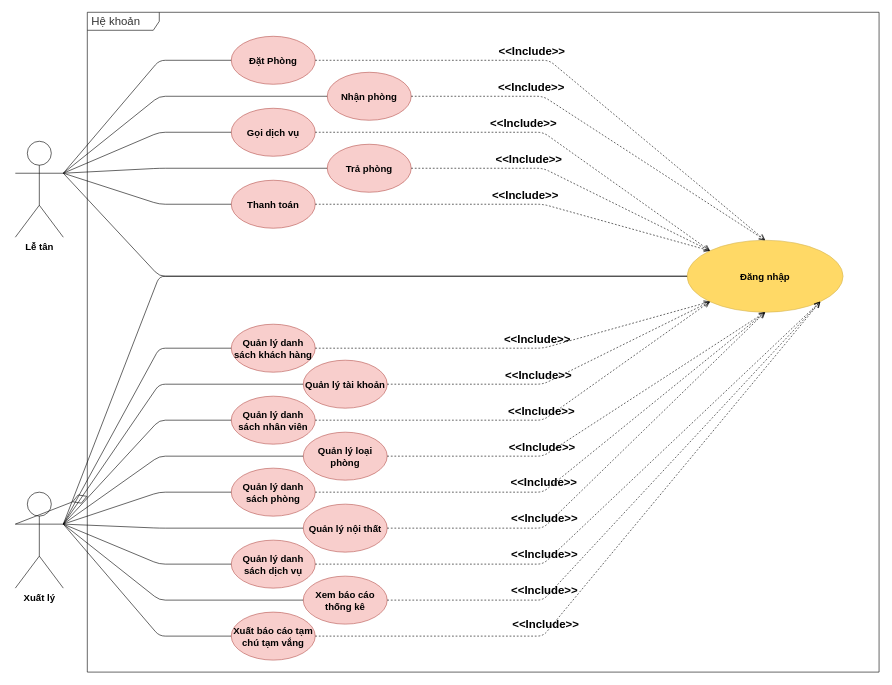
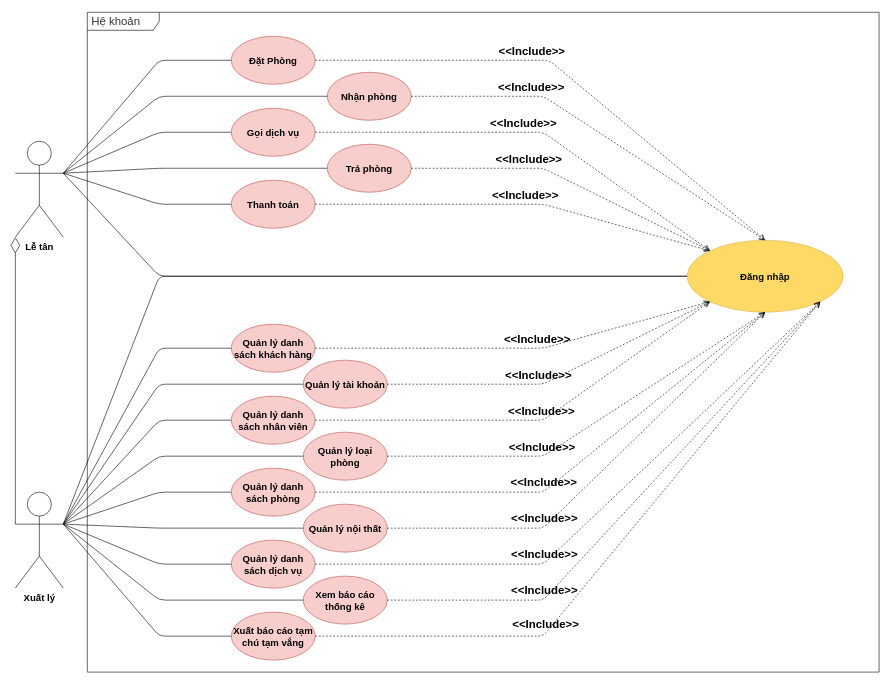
  <mxCell id="0" />
  <mxCell id="1" parent="0" />
  <mxCell id="2" value="Lễ tân" style="shape=umlActor;verticalLabelPosition=bottom;verticalAlign=top;html=1;fontStyle=1;fontSize=16;" vertex="1" parent="1"><mxGeometry x="20" y="235" width="80" height="160" as="geometry" /></mxCell>
  <mxCell id="3" value="Quản lý danh &#10;sách khách hàng" style="ellipse;fillColor=#f8cecc;strokeColor=#b85450;fontSize=16;spacingTop=2;horizontal=1;fontStyle=1;direction=east;labelBackgroundColor=none;whiteSpace=wrap;verticalAlign=middle;" vertex="1" parent="1"><mxGeometry x="380" y="540" width="140" height="80" as="geometry" /></mxCell>
  <mxCell id="4" value="Đặt Phòng" style="ellipse;fillColor=#f8cecc;strokeColor=#b85450;fontSize=16;spacingTop=2;horizontal=1;fontStyle=1;direction=east;labelBackgroundColor=none;whiteSpace=wrap;verticalAlign=middle;" vertex="1" parent="1"><mxGeometry x="380" y="60" width="140" height="80" as="geometry" /></mxCell>
  <mxCell id="5" value="Quản lý danh sách phòng" style="ellipse;fillColor=#f8cecc;strokeColor=#b85450;fontSize=16;spacingTop=2;horizontal=1;fontStyle=1;direction=east;labelBackgroundColor=none;whiteSpace=wrap;verticalAlign=middle;" vertex="1" parent="1"><mxGeometry x="380" y="780" width="140" height="80" as="geometry" /></mxCell>
  <mxCell id="6" value="Nhận phòng" style="ellipse;fillColor=#f8cecc;strokeColor=#b85450;fontSize=16;spacingTop=2;horizontal=1;fontStyle=1;direction=east;labelBackgroundColor=none;whiteSpace=wrap;verticalAlign=middle;" vertex="1" parent="1"><mxGeometry x="540" y="120" width="140" height="80" as="geometry" /></mxCell>
  <mxCell id="7" value="Trả phòng" style="ellipse;fillColor=#f8cecc;strokeColor=#b85450;fontSize=16;spacingTop=2;horizontal=1;fontStyle=1;direction=east;labelBackgroundColor=none;whiteSpace=wrap;verticalAlign=middle;" vertex="1" parent="1"><mxGeometry x="540" y="240" width="140" height="80" as="geometry" /></mxCell>
  <mxCell id="8" value="Gọi dịch vụ" style="ellipse;fillColor=#f8cecc;strokeColor=#b85450;fontSize=16;spacingTop=2;horizontal=1;fontStyle=1;direction=east;labelBackgroundColor=none;whiteSpace=wrap;verticalAlign=middle;" vertex="1" parent="1"><mxGeometry x="380" y="180" width="140" height="80" as="geometry" /></mxCell>
  <mxCell id="9" value="Thanh toán" style="ellipse;fillColor=#f8cecc;strokeColor=#b85450;fontSize=16;spacingTop=2;horizontal=1;fontStyle=1;direction=east;labelBackgroundColor=none;whiteSpace=wrap;verticalAlign=middle;" vertex="1" parent="1"><mxGeometry x="380" y="300" width="140" height="80" as="geometry" /></mxCell>
  <mxCell id="10" value="Quản lý nội thất" style="ellipse;fillColor=#f8cecc;strokeColor=#b85450;fontSize=16;spacingTop=2;horizontal=1;fontStyle=1;direction=east;labelBackgroundColor=none;whiteSpace=wrap;verticalAlign=middle;" vertex="1" parent="1"><mxGeometry x="500" y="840" width="140" height="80" as="geometry" /></mxCell>
  <mxCell id="11" value="Quản lý danh sách dịch vụ" style="ellipse;fillColor=#f8cecc;strokeColor=#b85450;fontSize=16;spacingTop=2;horizontal=1;fontStyle=1;direction=east;labelBackgroundColor=none;whiteSpace=wrap;verticalAlign=middle;" vertex="1" parent="1"><mxGeometry x="380" y="900" width="140" height="80" as="geometry" /></mxCell>
  <mxCell id="12" value="Quản lý danh sách nhân viên" style="ellipse;fillColor=#f8cecc;strokeColor=#b85450;fontSize=16;spacingTop=2;horizontal=1;fontStyle=1;direction=east;labelBackgroundColor=none;whiteSpace=wrap;verticalAlign=middle;" vertex="1" parent="1"><mxGeometry x="380" y="660" width="140" height="80" as="geometry" /></mxCell>
  <mxCell id="13" value="Xem báo cáo thống kê" style="ellipse;fillColor=#f8cecc;strokeColor=#b85450;fontSize=16;spacingTop=2;horizontal=1;fontStyle=1;direction=east;labelBackgroundColor=none;whiteSpace=wrap;verticalAlign=middle;" vertex="1" parent="1"><mxGeometry x="500" y="960" width="140" height="80" as="geometry" /></mxCell>
  <mxCell id="14" value="Xuất báo cáo tạm chú tạm vắng" style="ellipse;fillColor=#f8cecc;strokeColor=#b85450;fontSize=16;spacingTop=2;horizontal=1;fontStyle=1;direction=east;labelBackgroundColor=none;whiteSpace=wrap;verticalAlign=middle;" vertex="1" parent="1"><mxGeometry x="380" y="1020" width="140" height="80" as="geometry" /></mxCell>
  <mxCell id="15" value="Xuất lý" style="shape=umlActor;verticalLabelPosition=bottom;verticalAlign=top;html=1;fontStyle=1;fontSize=16;" vertex="1" parent="1"><mxGeometry x="20" y="820" width="80" height="160" as="geometry" /></mxCell>
  <mxCell id="16" value="Quản lý tài khoản" style="ellipse;fillColor=#f8cecc;strokeColor=#b85450;fontSize=16;spacingTop=2;horizontal=1;fontStyle=1;direction=east;labelBackgroundColor=none;whiteSpace=wrap;verticalAlign=middle;" vertex="1" parent="1"><mxGeometry x="500" y="600" width="140" height="80" as="geometry" /></mxCell>
  <mxCell id="17" value="Quản lý loại phòng" style="ellipse;fillColor=#f8cecc;strokeColor=#b85450;fontSize=16;spacingTop=2;horizontal=1;fontStyle=1;direction=east;labelBackgroundColor=none;whiteSpace=wrap;verticalAlign=middle;" vertex="1" parent="1"><mxGeometry x="500" y="720" width="140" height="80" as="geometry" /></mxCell>
  <mxCell id="18" value="Đăng nhập" style="ellipse;fontSize=16;spacingTop=2;horizontal=1;fontStyle=1;direction=east;labelBackgroundColor=none;whiteSpace=wrap;verticalAlign=middle;strokeColor=#d6b656;fillColor=#FFD966;" vertex="1" parent="1"><mxGeometry x="1140" y="400" width="260" height="120" as="geometry" /></mxCell>
  <mxCell id="19" value="" style="edgeStyle=none;orthogonalLoop=1;jettySize=auto;exitX=0;exitY=0.5;exitDx=0;exitDy=0;endArrow=none;endFill=0;fontSize=13;spacingTop=2;horizontal=1;fontStyle=0;labelBackgroundColor=none;verticalAlign=middle;entryX=1;entryY=0.333;entryDx=0;entryDy=0;entryPerimeter=0;" edge="1" parent="1" source="4" target="2"><mxGeometry relative="1" as="geometry"><mxPoint x="-475" y="283.333" as="sourcePoint" /><mxPoint x="140" y="260" as="targetPoint" /><Array as="points"><mxPoint x="260" y="100" /></Array></mxGeometry></mxCell>
  <mxCell id="20" value="" style="edgeStyle=none;orthogonalLoop=1;jettySize=auto;exitX=0;exitY=0.5;exitDx=0;exitDy=0;endArrow=none;endFill=0;fontSize=13;spacingTop=2;horizontal=1;fontStyle=0;labelBackgroundColor=none;verticalAlign=middle;entryX=1;entryY=0.333;entryDx=0;entryDy=0;entryPerimeter=0;" edge="1" parent="1" source="6" target="2"><mxGeometry relative="1" as="geometry"><mxPoint x="390" y="110" as="sourcePoint" /><mxPoint x="110" y="243.333" as="targetPoint" /><Array as="points"><mxPoint x="260" y="160" /></Array></mxGeometry></mxCell>
  <mxCell id="21" value="" style="edgeStyle=none;orthogonalLoop=1;jettySize=auto;exitX=0;exitY=0.5;exitDx=0;exitDy=0;endArrow=none;endFill=0;fontSize=13;spacingTop=2;horizontal=1;fontStyle=0;labelBackgroundColor=none;verticalAlign=middle;entryX=1;entryY=0.333;entryDx=0;entryDy=0;entryPerimeter=0;" edge="1" parent="1" source="8" target="2"><mxGeometry relative="1" as="geometry"><mxPoint x="550" y="190" as="sourcePoint" /><mxPoint x="110" y="243.333" as="targetPoint" /><Array as="points"><mxPoint x="260" y="220" /></Array></mxGeometry></mxCell>
  <mxCell id="22" value="" style="edgeStyle=none;orthogonalLoop=1;jettySize=auto;exitX=0;exitY=0.5;exitDx=0;exitDy=0;endArrow=none;endFill=0;fontSize=13;spacingTop=2;horizontal=1;fontStyle=0;labelBackgroundColor=none;verticalAlign=middle;entryX=1;entryY=0.333;entryDx=0;entryDy=0;entryPerimeter=0;" edge="1" parent="1" source="7" target="2"><mxGeometry relative="1" as="geometry"><mxPoint x="390" y="270" as="sourcePoint" /><mxPoint x="110" y="243.333" as="targetPoint" /><Array as="points"><mxPoint x="260" y="280" /></Array></mxGeometry></mxCell>
  <mxCell id="23" value="" style="edgeStyle=none;orthogonalLoop=1;jettySize=auto;exitX=0;exitY=0.5;exitDx=0;exitDy=0;endArrow=none;endFill=0;fontSize=13;spacingTop=2;horizontal=1;fontStyle=0;labelBackgroundColor=none;verticalAlign=middle;entryX=1;entryY=0.333;entryDx=0;entryDy=0;entryPerimeter=0;" edge="1" parent="1" source="9" target="2"><mxGeometry relative="1" as="geometry"><mxPoint x="550" y="350" as="sourcePoint" /><mxPoint x="110" y="243.333" as="targetPoint" /><Array as="points"><mxPoint x="260" y="340" /></Array></mxGeometry></mxCell>
  <mxCell id="24" value="" style="edgeStyle=none;orthogonalLoop=1;jettySize=auto;exitX=0;exitY=0.5;exitDx=0;exitDy=0;endArrow=none;endFill=0;fontSize=13;spacingTop=2;horizontal=1;fontStyle=0;labelBackgroundColor=none;verticalAlign=middle;entryX=1;entryY=0.333;entryDx=0;entryDy=0;entryPerimeter=0;" edge="1" parent="1" source="3" target="15"><mxGeometry relative="1" as="geometry"><mxPoint x="390" y="430" as="sourcePoint" /><mxPoint x="110" y="243.333" as="targetPoint" /><Array as="points"><mxPoint x="260" y="580" /></Array></mxGeometry></mxCell>
  <mxCell id="25" value="" style="edgeStyle=none;orthogonalLoop=1;jettySize=auto;exitX=0;exitY=0.5;exitDx=0;exitDy=0;endArrow=none;endFill=0;fontSize=13;spacingTop=2;horizontal=1;fontStyle=0;labelBackgroundColor=none;verticalAlign=middle;entryX=1;entryY=0.333;entryDx=0;entryDy=0;entryPerimeter=0;" edge="1" parent="1" source="16" target="15"><mxGeometry relative="1" as="geometry"><mxPoint x="390" y="590" as="sourcePoint" /><mxPoint x="110" y="883.333" as="targetPoint" /><Array as="points"><mxPoint x="260" y="640" /></Array></mxGeometry></mxCell>
  <mxCell id="26" value="" style="edgeStyle=none;orthogonalLoop=1;jettySize=auto;exitX=0;exitY=0.5;exitDx=0;exitDy=0;endArrow=none;endFill=0;fontSize=13;spacingTop=2;horizontal=1;fontStyle=0;labelBackgroundColor=none;verticalAlign=middle;entryX=1;entryY=0.333;entryDx=0;entryDy=0;entryPerimeter=0;" edge="1" parent="1" source="12" target="15"><mxGeometry relative="1" as="geometry"><mxPoint x="550" y="670" as="sourcePoint" /><mxPoint x="110" y="883.333" as="targetPoint" /><Array as="points"><mxPoint x="260" y="700" /></Array></mxGeometry></mxCell>
  <mxCell id="27" value="" style="edgeStyle=none;orthogonalLoop=1;jettySize=auto;exitX=0;exitY=0.5;exitDx=0;exitDy=0;endArrow=none;endFill=0;fontSize=13;spacingTop=2;horizontal=1;fontStyle=0;labelBackgroundColor=none;verticalAlign=middle;entryX=1;entryY=0.333;entryDx=0;entryDy=0;entryPerimeter=0;" edge="1" parent="1" source="17" target="15"><mxGeometry relative="1" as="geometry"><mxPoint x="390" y="755" as="sourcePoint" /><mxPoint x="110" y="883.333" as="targetPoint" /><Array as="points"><mxPoint x="260" y="760" /></Array></mxGeometry></mxCell>
  <mxCell id="28" value="" style="edgeStyle=none;orthogonalLoop=1;jettySize=auto;exitX=0;exitY=0.5;exitDx=0;exitDy=0;endArrow=none;endFill=0;fontSize=13;spacingTop=2;horizontal=1;fontStyle=0;labelBackgroundColor=none;verticalAlign=middle;entryX=1;entryY=0.333;entryDx=0;entryDy=0;entryPerimeter=0;" edge="1" parent="1" source="5" target="15"><mxGeometry relative="1" as="geometry"><mxPoint x="550" y="830" as="sourcePoint" /><mxPoint x="110" y="883.333" as="targetPoint" /><Array as="points"><mxPoint x="260" y="820" /></Array></mxGeometry></mxCell>
  <mxCell id="29" value="" style="edgeStyle=none;orthogonalLoop=1;jettySize=auto;exitX=0;exitY=0.5;exitDx=0;exitDy=0;endArrow=none;endFill=0;fontSize=13;spacingTop=2;horizontal=1;fontStyle=0;labelBackgroundColor=none;verticalAlign=middle;entryX=1;entryY=0.333;entryDx=0;entryDy=0;entryPerimeter=0;" edge="1" parent="1" source="10" target="15"><mxGeometry relative="1" as="geometry"><mxPoint x="390" y="910" as="sourcePoint" /><mxPoint x="110" y="883.333" as="targetPoint" /><Array as="points"><mxPoint x="260" y="880" /></Array></mxGeometry></mxCell>
  <mxCell id="30" value="" style="edgeStyle=none;orthogonalLoop=1;jettySize=auto;exitX=0;exitY=0.5;exitDx=0;exitDy=0;endArrow=none;endFill=0;fontSize=13;spacingTop=2;horizontal=1;fontStyle=0;labelBackgroundColor=none;verticalAlign=middle;entryX=1;entryY=0.333;entryDx=0;entryDy=0;entryPerimeter=0;" edge="1" parent="1" source="11" target="15"><mxGeometry relative="1" as="geometry"><mxPoint x="550" y="990" as="sourcePoint" /><mxPoint x="110" y="883.333" as="targetPoint" /><Array as="points"><mxPoint x="260" y="940" /></Array></mxGeometry></mxCell>
  <mxCell id="31" value="" style="edgeStyle=none;orthogonalLoop=1;jettySize=auto;exitX=0;exitY=0.5;exitDx=0;exitDy=0;endArrow=none;endFill=0;fontSize=13;spacingTop=2;horizontal=1;fontStyle=0;labelBackgroundColor=none;verticalAlign=middle;entryX=1;entryY=0.333;entryDx=0;entryDy=0;entryPerimeter=0;" edge="1" parent="1" source="13" target="15"><mxGeometry relative="1" as="geometry"><mxPoint x="390" y="1070" as="sourcePoint" /><mxPoint x="110" y="883.333" as="targetPoint" /><Array as="points"><mxPoint x="260" y="1000" /></Array></mxGeometry></mxCell>
  <mxCell id="32" value="" style="edgeStyle=none;orthogonalLoop=1;jettySize=auto;exitX=0;exitY=0.5;exitDx=0;exitDy=0;endArrow=none;endFill=0;fontSize=13;spacingTop=2;horizontal=1;fontStyle=0;labelBackgroundColor=none;verticalAlign=middle;entryX=1;entryY=0.333;entryDx=0;entryDy=0;entryPerimeter=0;" edge="1" parent="1" source="14" target="15"><mxGeometry relative="1" as="geometry"><mxPoint x="550" y="1150" as="sourcePoint" /><mxPoint x="110" y="883.333" as="targetPoint" /><Array as="points"><mxPoint x="260" y="1060" /></Array></mxGeometry></mxCell>
  <mxCell id="33" value="&amp;lt;&amp;lt;Include&amp;gt;&amp;gt;" style="endArrow=open;startArrow=none;endFill=0;startFill=0;endSize=8;html=1;verticalAlign=bottom;dashed=1;labelBackgroundColor=none;fontSize=19;entryX=0.5;entryY=0;entryDx=0;entryDy=0;exitX=1;exitY=0.5;exitDx=0;exitDy=0;fontStyle=1" edge="1" parent="1" source="4" target="18"><mxGeometry x="-0.16" width="160" relative="1" as="geometry"><mxPoint x="500" y="450" as="sourcePoint" /><mxPoint x="880" y="520" as="targetPoint" /><Array as="points"><mxPoint x="910" y="100" /></Array><mxPoint as="offset" /></mxGeometry></mxCell>
  <mxCell id="34" value="&amp;lt;&amp;lt;Include&amp;gt;&amp;gt;" style="endArrow=open;startArrow=none;endFill=0;startFill=0;endSize=8;html=1;verticalAlign=bottom;dashed=1;labelBackgroundColor=none;fontSize=19;entryX=0.5;entryY=0;entryDx=0;entryDy=0;exitX=1;exitY=0.5;exitDx=0;exitDy=0;fontStyle=1" edge="1" parent="1" source="6" target="18"><mxGeometry x="-0.396" width="160" relative="1" as="geometry"><mxPoint x="510" y="110" as="sourcePoint" /><mxPoint x="1320" y="470" as="targetPoint" /><Array as="points"><mxPoint x="900" y="160" /></Array><mxPoint as="offset" /></mxGeometry></mxCell>
  <mxCell id="35" value="&amp;lt;&amp;lt;Include&amp;gt;&amp;gt;" style="endArrow=open;startArrow=none;endFill=0;startFill=0;endSize=8;html=1;verticalAlign=bottom;dashed=1;labelBackgroundColor=none;fontSize=19;exitX=1;exitY=0.5;exitDx=0;exitDy=0;fontStyle=1;entryX=0;entryY=0;entryDx=0;entryDy=0;" edge="1" parent="1" source="8" target="18"><mxGeometry x="-0.037" width="160" relative="1" as="geometry"><mxPoint x="670" y="190" as="sourcePoint" /><mxPoint x="1260" y="480" as="targetPoint" /><Array as="points"><mxPoint x="900" y="220" /></Array><mxPoint as="offset" /></mxGeometry></mxCell>
  <mxCell id="36" value="&amp;lt;&amp;lt;Include&amp;gt;&amp;gt;" style="endArrow=open;startArrow=none;endFill=0;startFill=0;endSize=8;html=1;verticalAlign=bottom;dashed=1;labelBackgroundColor=none;fontSize=19;entryX=0;entryY=0;entryDx=0;entryDy=0;exitX=1;exitY=0.5;exitDx=0;exitDy=0;fontStyle=1" edge="1" parent="1" source="7" target="18"><mxGeometry x="-0.26" width="160" relative="1" as="geometry"><mxPoint x="510" y="270" as="sourcePoint" /><mxPoint x="1340" y="490" as="targetPoint" /><Array as="points"><mxPoint x="900" y="280" /></Array><mxPoint as="offset" /></mxGeometry></mxCell>
  <mxCell id="37" value="&amp;lt;&amp;lt;Include&amp;gt;&amp;gt;" style="endArrow=open;startArrow=none;endFill=0;startFill=0;endSize=8;html=1;verticalAlign=bottom;dashed=1;labelBackgroundColor=none;fontSize=19;entryX=0;entryY=0;entryDx=0;entryDy=0;exitX=1;exitY=0.5;exitDx=0;exitDy=0;fontStyle=1" edge="1" parent="1" source="9" target="18"><mxGeometry x="0.046" width="160" relative="1" as="geometry"><mxPoint x="670" y="350" as="sourcePoint" /><mxPoint x="1350" y="500" as="targetPoint" /><Array as="points"><mxPoint x="900" y="340" /></Array><mxPoint as="offset" /></mxGeometry></mxCell>
  <mxCell id="38" value="&amp;lt;&amp;lt;Include&amp;gt;&amp;gt;" style="endArrow=open;startArrow=none;endFill=0;startFill=0;endSize=8;html=1;verticalAlign=bottom;dashed=1;labelBackgroundColor=none;fontSize=19;entryX=0;entryY=1;entryDx=0;entryDy=0;exitX=1;exitY=0.5;exitDx=0;exitDy=0;fontStyle=1" edge="1" parent="1" source="3" target="18"><mxGeometry x="0.106" width="160" relative="1" as="geometry"><mxPoint x="510" y="430" as="sourcePoint" /><mxPoint x="1228.076" y="487.574" as="targetPoint" /><Array as="points"><mxPoint x="900" y="580" /></Array><mxPoint as="offset" /></mxGeometry></mxCell>
  <mxCell id="39" value="&amp;lt;&amp;lt;Include&amp;gt;&amp;gt;" style="endArrow=open;startArrow=none;endFill=0;startFill=0;endSize=8;html=1;verticalAlign=bottom;dashed=1;labelBackgroundColor=none;fontSize=19;entryX=0;entryY=1;entryDx=0;entryDy=0;exitX=1;exitY=0.5;exitDx=0;exitDy=0;fontStyle=1" edge="1" parent="1" source="16" target="18"><mxGeometry x="-0.115" width="160" relative="1" as="geometry"><mxPoint x="510" y="590" as="sourcePoint" /><mxPoint x="1228.076" y="572.426" as="targetPoint" /><Array as="points"><mxPoint x="900" y="640" /></Array><mxPoint as="offset" /></mxGeometry></mxCell>
  <mxCell id="40" value="&amp;lt;&amp;lt;Include&amp;gt;&amp;gt;" style="endArrow=open;startArrow=none;endFill=0;startFill=0;endSize=8;html=1;verticalAlign=bottom;dashed=1;labelBackgroundColor=none;fontSize=19;entryX=0;entryY=1;entryDx=0;entryDy=0;exitX=1;exitY=0.5;exitDx=0;exitDy=0;fontStyle=1" edge="1" parent="1" source="12" target="18"><mxGeometry x="0.046" width="160" relative="1" as="geometry"><mxPoint x="670" y="670" as="sourcePoint" /><mxPoint x="1228.076" y="572.426" as="targetPoint" /><Array as="points"><mxPoint x="900" y="700" /></Array><mxPoint as="offset" /></mxGeometry></mxCell>
  <mxCell id="41" value="&amp;lt;&amp;lt;Include&amp;gt;&amp;gt;" style="endArrow=open;startArrow=none;endFill=0;startFill=0;endSize=8;html=1;verticalAlign=bottom;dashed=1;labelBackgroundColor=none;fontSize=19;entryX=0.5;entryY=1;entryDx=0;entryDy=0;exitX=1;exitY=0.5;exitDx=0;exitDy=0;fontStyle=1" edge="1" parent="1" source="17" target="18"><mxGeometry x="-0.265" width="160" relative="1" as="geometry"><mxPoint x="510" y="750" as="sourcePoint" /><mxPoint x="1228.285" y="572.523" as="targetPoint" /><Array as="points"><mxPoint x="900" y="760" /></Array><mxPoint as="offset" /></mxGeometry></mxCell>
  <mxCell id="42" value="&amp;lt;&amp;lt;Include&amp;gt;&amp;gt;" style="endArrow=open;startArrow=none;endFill=0;startFill=0;endSize=8;html=1;verticalAlign=bottom;dashed=1;labelBackgroundColor=none;fontSize=19;entryX=0.5;entryY=1;entryDx=0;entryDy=0;exitX=1;exitY=0.5;exitDx=0;exitDy=0;fontStyle=1" edge="1" parent="1" source="5" target="18"><mxGeometry x="-0.111" width="160" relative="1" as="geometry"><mxPoint x="670" y="830" as="sourcePoint" /><mxPoint x="1320" y="590" as="targetPoint" /><Array as="points"><mxPoint x="900" y="820" /></Array><mxPoint as="offset" /></mxGeometry></mxCell>
  <mxCell id="43" value="&amp;lt;&amp;lt;Include&amp;gt;&amp;gt;" style="endArrow=open;startArrow=none;endFill=0;startFill=0;endSize=8;html=1;verticalAlign=bottom;dashed=1;labelBackgroundColor=none;fontSize=19;entryX=0.5;entryY=1;entryDx=0;entryDy=0;exitX=1;exitY=0.5;exitDx=0;exitDy=0;fontStyle=1" edge="1" parent="1" source="10" target="18"><mxGeometry x="-0.323" width="160" relative="1" as="geometry"><mxPoint x="510" y="910" as="sourcePoint" /><mxPoint x="1320" y="590" as="targetPoint" /><Array as="points"><mxPoint x="900" y="880" /></Array><mxPoint as="offset" /></mxGeometry></mxCell>
  <mxCell id="44" value="&amp;lt;&amp;lt;Include&amp;gt;&amp;gt;" style="endArrow=open;startArrow=none;endFill=0;startFill=0;endSize=8;html=1;verticalAlign=bottom;dashed=1;labelBackgroundColor=none;fontSize=19;entryX=1;entryY=1;entryDx=0;entryDy=0;exitX=1;exitY=0.5;exitDx=0;exitDy=0;fontStyle=1" edge="1" parent="1" source="11" target="18"><mxGeometry x="-0.246" width="160" relative="1" as="geometry"><mxPoint x="670" y="990" as="sourcePoint" /><mxPoint x="1320" y="590" as="targetPoint" /><Array as="points"><mxPoint x="900" y="940" /></Array><mxPoint as="offset" /></mxGeometry></mxCell>
  <mxCell id="45" value="&amp;lt;&amp;lt;Include&amp;gt;&amp;gt;" style="endArrow=open;startArrow=none;endFill=0;startFill=0;endSize=8;html=1;verticalAlign=bottom;dashed=1;labelBackgroundColor=none;fontSize=19;exitX=1;exitY=0.5;exitDx=0;exitDy=0;fontStyle=1;entryX=1;entryY=1;entryDx=0;entryDy=0;" edge="1" parent="1" source="13" target="18"><mxGeometry x="-0.439" width="160" relative="1" as="geometry"><mxPoint x="510" y="1070" as="sourcePoint" /><mxPoint x="1400" y="560" as="targetPoint" /><Array as="points"><mxPoint x="900" y="1000" /></Array><mxPoint as="offset" /></mxGeometry></mxCell>
  <mxCell id="46" value="&amp;lt;&amp;lt;Include&amp;gt;&amp;gt;" style="endArrow=open;startArrow=none;endFill=0;startFill=0;endSize=8;html=1;verticalAlign=bottom;dashed=1;labelBackgroundColor=none;fontSize=19;exitX=1;exitY=0.5;exitDx=0;exitDy=0;fontStyle=1;entryX=1;entryY=1;entryDx=0;entryDy=0;" edge="1" parent="1" source="14" target="18"><mxGeometry x="-0.301" width="160" relative="1" as="geometry"><mxPoint x="670" y="1150" as="sourcePoint" /><mxPoint x="1400" y="560" as="targetPoint" /><Array as="points"><mxPoint x="900" y="1060" /></Array><mxPoint as="offset" /></mxGeometry></mxCell>
  <mxCell id="47" value="" style="edgeStyle=none;orthogonalLoop=1;jettySize=auto;exitX=0;exitY=0.5;exitDx=0;exitDy=0;endArrow=none;endFill=0;fontSize=13;spacingTop=2;horizontal=1;fontStyle=0;labelBackgroundColor=none;verticalAlign=middle;entryX=1;entryY=0.333;entryDx=0;entryDy=0;entryPerimeter=0;" edge="1" parent="1" source="18" target="2"><mxGeometry relative="1" as="geometry"><mxPoint x="390" y="590" as="sourcePoint" /><mxPoint x="150" y="350" as="targetPoint" /><Array as="points"><mxPoint x="260" y="460" /></Array></mxGeometry></mxCell>
  <mxCell id="48" value="" style="edgeStyle=none;orthogonalLoop=1;jettySize=auto;exitX=0;exitY=0.5;exitDx=0;exitDy=0;endArrow=none;endFill=0;fontSize=13;spacingTop=2;horizontal=1;fontStyle=0;labelBackgroundColor=none;verticalAlign=middle;entryX=1;entryY=0.333;entryDx=0;entryDy=0;entryPerimeter=0;" edge="1" parent="1" source="18" target="15"><mxGeometry relative="1" as="geometry"><mxPoint x="1190" y="530" as="sourcePoint" /><mxPoint x="110" y="243.333" as="targetPoint" /><Array as="points"><mxPoint x="260" y="460" /></Array></mxGeometry></mxCell>
  <mxCell id="49" value="Hệ khoản" style="shape=umlFrame;whiteSpace=wrap;html=1;width=120;height=30;boundedLbl=1;verticalAlign=middle;align=left;spacingLeft=5;fontSize=19;swimlaneFillColor=none;fontColor=#333333;shadow=0;sketch=0;fillColor=#FFFFFF;strokeWidth=1;perimeterSpacing=0;" vertex="1" parent="1"><mxGeometry x="140" width="1320" height="1100" as="geometry" y="20" /></mxCell>
- <mxCell id="50" value="" style="endArrow=diamondThin;endFill=0;endSize=24;html=1;fontSize=19;exitX=0;exitY=0.333;exitDx=0;exitDy=0;exitPerimeter=0;" edge="1" parent="1" source="15" target="49"><mxGeometry width="160" relative="1" as="geometry"><mxPoint x="590" y="530" as="sourcePoint" /><mxPoint x="750" y="530" as="targetPoint" /></mxGeometry></mxCell>
+ <mxCell id="50" value="" style="endArrow=diamondThin;endFill=0;endSize=24;html=1;fontSize=19;exitX=0;exitY=0.333;exitDx=0;exitDy=0;exitPerimeter=0;entryX=0;entryY=1;entryDx=0;entryDy=0;entryPerimeter=0;" edge="1" parent="1" source="15" target="2"><mxGeometry width="160" relative="1" as="geometry"><mxPoint x="590" y="530" as="sourcePoint" /><mxPoint x="750" y="530" as="targetPoint" /></mxGeometry></mxCell>
